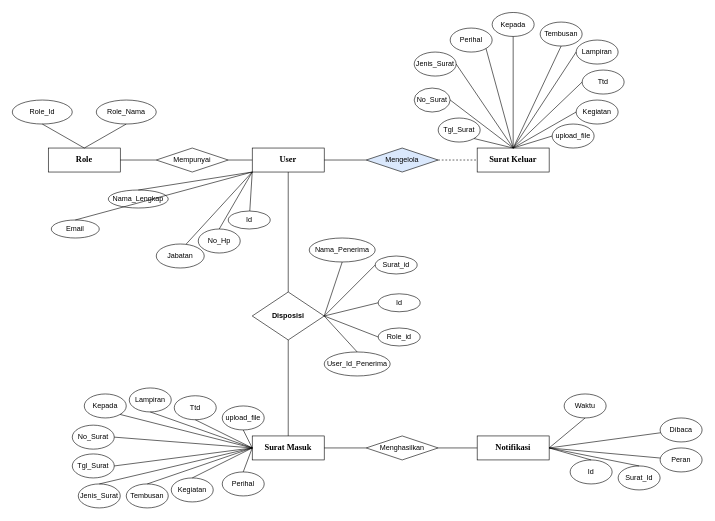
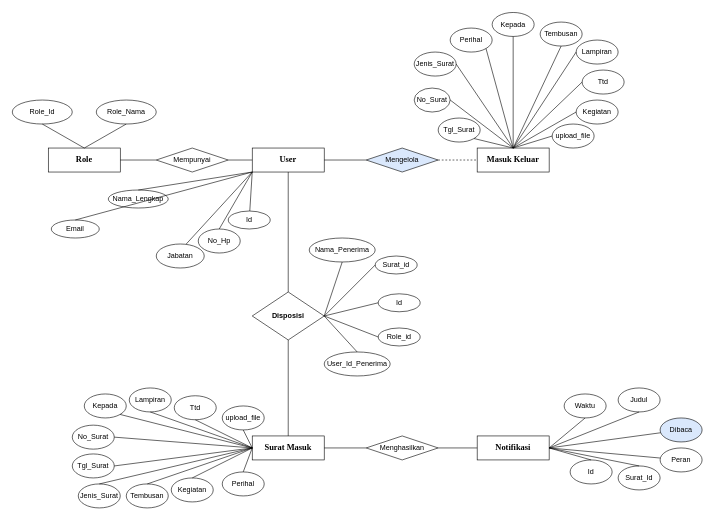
  <mxCell id="0" />
  <mxCell id="1" parent="0" />
  <mxCell id="2" value="&lt;b&gt;&lt;font style=&quot;font-size: 14px;&quot; face=&quot;Times New Roman&quot;&gt;Role&lt;/font&gt;&lt;/b&gt;" style="rounded=0;whiteSpace=wrap;html=1;" parent="1" vertex="1"><mxGeometry x="80" y="246" width="120" height="40" as="geometry" /></mxCell>
  <mxCell id="3" value="Role_Id" style="ellipse;whiteSpace=wrap;html=1;" parent="1" vertex="1"><mxGeometry x="20" y="166" width="100" height="40" as="geometry" /></mxCell>
  <mxCell id="4" value="Role_Nama" style="ellipse;whiteSpace=wrap;html=1;" parent="1" vertex="1"><mxGeometry x="160" y="166" width="100" height="40" as="geometry" /></mxCell>
  <mxCell id="5" value="" style="endArrow=none;html=1;rounded=0;exitX=0.5;exitY=0;exitDx=0;exitDy=0;entryX=0.5;entryY=1;entryDx=0;entryDy=0;" parent="1" source="2" target="3" edge="1"><mxGeometry width="50" height="50" relative="1" as="geometry"><mxPoint x="460" y="366" as="sourcePoint" /><mxPoint x="510" y="316" as="targetPoint" /></mxGeometry></mxCell>
  <mxCell id="6" value="" style="endArrow=none;html=1;rounded=0;exitX=0.5;exitY=0;exitDx=0;exitDy=0;entryX=0.5;entryY=1;entryDx=0;entryDy=0;" parent="1" source="2" edge="1"><mxGeometry width="50" height="50" relative="1" as="geometry"><mxPoint x="460" y="366" as="sourcePoint" /><mxPoint x="210" y="206" as="targetPoint" /></mxGeometry></mxCell>
  <mxCell id="7" value="Mempunyai" style="rhombus;whiteSpace=wrap;html=1;" parent="1" vertex="1"><mxGeometry x="260" y="246" width="120" height="40" as="geometry" /></mxCell>
  <mxCell id="8" value="&lt;font face=&quot;Times New Roman&quot;&gt;&lt;span style=&quot;font-size: 14px;&quot;&gt;&lt;b&gt;User&lt;/b&gt;&lt;/span&gt;&lt;/font&gt;" style="rounded=0;whiteSpace=wrap;html=1;" parent="1" vertex="1"><mxGeometry x="420" y="246" width="120" height="40" as="geometry" /></mxCell>
  <mxCell id="9" value="Nama_Lengkap" style="ellipse;whiteSpace=wrap;html=1;" parent="1" vertex="1"><mxGeometry x="180" y="316" width="100" height="30" as="geometry" /></mxCell>
  <mxCell id="10" value="Email" style="ellipse;whiteSpace=wrap;html=1;" parent="1" vertex="1"><mxGeometry x="85" y="366" width="80" height="30" as="geometry" /></mxCell>
  <mxCell id="11" value="Id" style="ellipse;whiteSpace=wrap;html=1;" parent="1" vertex="1"><mxGeometry x="380" y="351" width="70" height="30" as="geometry" /></mxCell>
  <mxCell id="12" value="No_Hp" style="ellipse;whiteSpace=wrap;html=1;" parent="1" vertex="1"><mxGeometry x="330" y="381" width="70" height="40" as="geometry" /></mxCell>
  <mxCell id="13" value="" style="endArrow=none;html=1;rounded=0;exitX=0.5;exitY=0;exitDx=0;exitDy=0;entryX=0;entryY=1;entryDx=0;entryDy=0;" parent="1" source="9" target="8" edge="1"><mxGeometry width="50" height="50" relative="1" as="geometry"><mxPoint x="420" y="516" as="sourcePoint" /><mxPoint x="470" y="466" as="targetPoint" /></mxGeometry></mxCell>
  <mxCell id="14" value="" style="endArrow=none;html=1;rounded=0;exitX=0.5;exitY=0;exitDx=0;exitDy=0;entryX=0;entryY=1;entryDx=0;entryDy=0;" parent="1" source="10" target="8" edge="1"><mxGeometry width="50" height="50" relative="1" as="geometry"><mxPoint x="420" y="516" as="sourcePoint" /><mxPoint x="470" y="466" as="targetPoint" /></mxGeometry></mxCell>
  <mxCell id="15" value="" style="endArrow=none;html=1;rounded=0;entryX=0;entryY=1;entryDx=0;entryDy=0;" parent="1" source="11" target="8" edge="1"><mxGeometry width="50" height="50" relative="1" as="geometry"><mxPoint x="580" y="376" as="sourcePoint" /><mxPoint x="470" y="466" as="targetPoint" /></mxGeometry></mxCell>
  <mxCell id="16" value="" style="endArrow=none;html=1;rounded=0;exitX=0.5;exitY=0;exitDx=0;exitDy=0;entryX=0;entryY=1;entryDx=0;entryDy=0;" parent="1" source="12" edge="1" target="8"><mxGeometry width="50" height="50" relative="1" as="geometry"><mxPoint x="420" y="516" as="sourcePoint" /><mxPoint x="480" y="286" as="targetPoint" /></mxGeometry></mxCell>
  <mxCell id="17" value="" style="endArrow=none;html=1;rounded=0;exitX=1;exitY=0.5;exitDx=0;exitDy=0;entryX=0;entryY=0.5;entryDx=0;entryDy=0;" parent="1" source="2" target="7" edge="1"><mxGeometry width="50" height="50" relative="1" as="geometry"><mxPoint x="400" y="486" as="sourcePoint" /><mxPoint x="240" y="266" as="targetPoint" /></mxGeometry></mxCell>
  <mxCell id="18" value="" style="endArrow=none;html=1;rounded=0;exitX=1;exitY=0.5;exitDx=0;exitDy=0;entryX=0;entryY=0.5;entryDx=0;entryDy=0;" parent="1" source="7" target="8" edge="1"><mxGeometry width="50" height="50" relative="1" as="geometry"><mxPoint x="420" y="486" as="sourcePoint" /><mxPoint x="470" y="436" as="targetPoint" /></mxGeometry></mxCell>
  <mxCell id="19" value="Mengelola" style="rhombus;whiteSpace=wrap;html=1;fillColor=#dae8fc;" parent="1" vertex="1"><mxGeometry x="610" y="246" width="120" height="40" as="geometry" /></mxCell>
  <mxCell id="20" value="" style="endArrow=none;html=1;rounded=0;exitX=1;exitY=0.5;exitDx=0;exitDy=0;" parent="1" source="8" edge="1"><mxGeometry width="50" height="50" relative="1" as="geometry"><mxPoint x="480" y="416" as="sourcePoint" /><mxPoint x="610" y="266" as="targetPoint" /></mxGeometry></mxCell>
- <mxCell id="21" value="&lt;font face=&quot;Times New Roman&quot;&gt;&lt;span style=&quot;font-size: 14px;&quot;&gt;&lt;b&gt;Surat Keluar&lt;/b&gt;&lt;/span&gt;&lt;/font&gt;" style="rounded=0;whiteSpace=wrap;html=1;" parent="1" vertex="1"><mxGeometry x="795" y="246" width="120" height="40" as="geometry" /></mxCell>
+ <mxCell id="21" value="&lt;font face=&quot;Times New Roman&quot;&gt;&lt;span style=&quot;font-size: 14px;&quot;&gt;&lt;b&gt;Masuk Keluar&lt;/b&gt;&lt;/span&gt;&lt;/font&gt;" style="rounded=0;whiteSpace=wrap;html=1;" parent="1" vertex="1"><mxGeometry x="795" y="246" width="120" height="40" as="geometry" /></mxCell>
  <mxCell id="22" value="" style="endArrow=none;html=1;rounded=0;exitX=1;exitY=0.5;exitDx=0;exitDy=0;entryX=0;entryY=0.5;entryDx=0;entryDy=0;dashed=1;" parent="1" source="19" target="21" edge="1"><mxGeometry width="50" height="50" relative="1" as="geometry"><mxPoint x="750" y="466" as="sourcePoint" /><mxPoint x="800" y="416" as="targetPoint" /></mxGeometry></mxCell>
  <mxCell id="23" value="Jabatan" style="ellipse;whiteSpace=wrap;html=1;" vertex="1" parent="1"><mxGeometry x="260" y="406" width="80" height="40" as="geometry" /></mxCell>
  <mxCell id="24" value="Tgl_Surat" style="ellipse;whiteSpace=wrap;html=1;" vertex="1" parent="1"><mxGeometry x="730" y="196" width="70" height="40" as="geometry" /></mxCell>
  <mxCell id="25" value="No_Surat" style="ellipse;whiteSpace=wrap;html=1;" vertex="1" parent="1"><mxGeometry x="690" y="146" width="60" height="40" as="geometry" /></mxCell>
  <mxCell id="26" value="Jenis_Surat" style="ellipse;whiteSpace=wrap;html=1;" vertex="1" parent="1"><mxGeometry x="690" y="86" width="70" height="40" as="geometry" /></mxCell>
  <mxCell id="27" value="Perihal" style="ellipse;whiteSpace=wrap;html=1;" vertex="1" parent="1"><mxGeometry x="750" width="70" height="40" as="geometry" y="46" /></mxCell>
  <mxCell id="28" value="Kepada" style="ellipse;whiteSpace=wrap;html=1;" vertex="1" parent="1"><mxGeometry x="820" y="20" width="70" height="40" as="geometry" /></mxCell>
  <mxCell id="29" value="Tembusan" style="ellipse;whiteSpace=wrap;html=1;" vertex="1" parent="1"><mxGeometry x="900" y="36" width="70" height="40" as="geometry" /></mxCell>
  <mxCell id="30" value="Lampiran" style="ellipse;whiteSpace=wrap;html=1;" vertex="1" parent="1"><mxGeometry x="960" y="66" width="70" height="40" as="geometry" /></mxCell>
  <mxCell id="31" value="Ttd" style="ellipse;whiteSpace=wrap;html=1;" vertex="1" parent="1"><mxGeometry x="970" y="116" width="70" height="40" as="geometry" /></mxCell>
  <mxCell id="32" value="upload_file" style="ellipse;whiteSpace=wrap;html=1;" vertex="1" parent="1"><mxGeometry x="920" y="206" width="70" height="40" as="geometry" /></mxCell>
  <mxCell id="33" value="Kegiatan" style="ellipse;whiteSpace=wrap;html=1;" vertex="1" parent="1"><mxGeometry x="960" y="166" width="70" height="40" as="geometry" /></mxCell>
  <mxCell id="34" value="" style="endArrow=none;html=1;rounded=0;exitX=0.5;exitY=0;exitDx=0;exitDy=0;entryX=1;entryY=1;entryDx=0;entryDy=0;" edge="1" parent="1" source="21" target="24"><mxGeometry width="50" height="50" relative="1" as="geometry"><mxPoint x="630" y="316" as="sourcePoint" /><mxPoint x="680" y="266" as="targetPoint" /></mxGeometry></mxCell>
  <mxCell id="35" value="" style="endArrow=none;html=1;rounded=0;exitX=0.5;exitY=0;exitDx=0;exitDy=0;entryX=1;entryY=0.5;entryDx=0;entryDy=0;" edge="1" parent="1" source="21" target="25"><mxGeometry width="50" height="50" relative="1" as="geometry"><mxPoint x="865" y="256" as="sourcePoint" /><mxPoint x="810" y="226" as="targetPoint" /></mxGeometry></mxCell>
  <mxCell id="36" value="" style="endArrow=none;html=1;rounded=0;exitX=0.5;exitY=0;exitDx=0;exitDy=0;entryX=1;entryY=0.5;entryDx=0;entryDy=0;" edge="1" parent="1" source="21" target="26"><mxGeometry width="50" height="50" relative="1" as="geometry"><mxPoint x="875" y="266" as="sourcePoint" /><mxPoint x="820" y="236" as="targetPoint" /></mxGeometry></mxCell>
  <mxCell id="37" value="" style="endArrow=none;html=1;rounded=0;entryX=1;entryY=1;entryDx=0;entryDy=0;exitX=0.5;exitY=0;exitDx=0;exitDy=0;" edge="1" parent="1" source="21" target="27"><mxGeometry width="50" height="50" relative="1" as="geometry"><mxPoint x="850" y="246" as="sourcePoint" /><mxPoint x="770" y="116" as="targetPoint" /></mxGeometry></mxCell>
  <mxCell id="38" value="" style="endArrow=none;html=1;rounded=0;entryX=0.5;entryY=1;entryDx=0;entryDy=0;exitX=0.5;exitY=0;exitDx=0;exitDy=0;" edge="1" parent="1" source="21" target="28"><mxGeometry width="50" height="50" relative="1" as="geometry"><mxPoint x="855" y="236" as="sourcePoint" /><mxPoint x="820" y="90" as="targetPoint" /></mxGeometry></mxCell>
  <mxCell id="39" value="" style="endArrow=none;html=1;rounded=0;entryX=0.5;entryY=1;entryDx=0;entryDy=0;exitX=0.5;exitY=0;exitDx=0;exitDy=0;" edge="1" parent="1" source="21" target="29"><mxGeometry width="50" height="50" relative="1" as="geometry"><mxPoint x="865" y="256" as="sourcePoint" /><mxPoint x="865" y="70" as="targetPoint" /></mxGeometry></mxCell>
  <mxCell id="40" value="" style="endArrow=none;html=1;rounded=0;entryX=0;entryY=0.5;entryDx=0;entryDy=0;exitX=0.5;exitY=0;exitDx=0;exitDy=0;" edge="1" parent="1" source="21" target="30"><mxGeometry width="50" height="50" relative="1" as="geometry"><mxPoint x="865" y="256" as="sourcePoint" /><mxPoint x="945" y="86" as="targetPoint" /></mxGeometry></mxCell>
  <mxCell id="41" value="" style="endArrow=none;html=1;rounded=0;entryX=0;entryY=0.5;entryDx=0;entryDy=0;exitX=0.5;exitY=0;exitDx=0;exitDy=0;" edge="1" parent="1" source="21" target="31"><mxGeometry width="50" height="50" relative="1" as="geometry"><mxPoint x="865" y="256" as="sourcePoint" /><mxPoint x="970" y="96" as="targetPoint" /></mxGeometry></mxCell>
  <mxCell id="42" value="" style="endArrow=none;html=1;rounded=0;entryX=0;entryY=0.5;entryDx=0;entryDy=0;exitX=0.5;exitY=0;exitDx=0;exitDy=0;" edge="1" parent="1" source="21" target="33"><mxGeometry width="50" height="50" relative="1" as="geometry"><mxPoint x="860" y="246" as="sourcePoint" /><mxPoint x="980" y="146" as="targetPoint" /></mxGeometry></mxCell>
  <mxCell id="43" value="" style="endArrow=none;html=1;rounded=0;entryX=0;entryY=0.5;entryDx=0;entryDy=0;exitX=0.5;exitY=0;exitDx=0;exitDy=0;" edge="1" parent="1" source="21" target="32"><mxGeometry width="50" height="50" relative="1" as="geometry"><mxPoint x="875" y="266" as="sourcePoint" /><mxPoint x="990" y="156" as="targetPoint" /></mxGeometry></mxCell>
  <mxCell id="44" value="" style="endArrow=none;html=1;rounded=0;" edge="1" parent="1"><mxGeometry width="50" height="50" relative="1" as="geometry"><mxPoint x="420" y="286" as="sourcePoint" /><mxPoint x="310" y="406" as="targetPoint" /></mxGeometry></mxCell>
  <mxCell id="45" value="" style="endArrow=none;html=1;rounded=0;entryX=0.5;entryY=1;entryDx=0;entryDy=0;" edge="1" parent="1" target="8"><mxGeometry width="50" height="50" relative="1" as="geometry"><mxPoint x="480" y="486" as="sourcePoint" /><mxPoint x="480" y="336" as="targetPoint" /></mxGeometry></mxCell>
  <mxCell id="46" value="&lt;b&gt;Disposisi&lt;/b&gt;" style="rhombus;whiteSpace=wrap;html=1;" vertex="1" parent="1"><mxGeometry x="420" y="486" width="120" height="80" as="geometry" /></mxCell>
  <mxCell id="47" value="&lt;font face=&quot;Times New Roman&quot;&gt;&lt;span style=&quot;font-size: 14px;&quot;&gt;&lt;b&gt;Surat Masuk&lt;/b&gt;&lt;/span&gt;&lt;/font&gt;" style="rounded=0;whiteSpace=wrap;html=1;" vertex="1" parent="1"><mxGeometry x="420" y="726" width="120" height="40" as="geometry" /></mxCell>
  <mxCell id="48" value="Tgl_Surat" style="ellipse;whiteSpace=wrap;html=1;" vertex="1" parent="1"><mxGeometry x="120" y="756" width="70" height="40" as="geometry" /></mxCell>
  <mxCell id="49" value="No_Surat" style="ellipse;whiteSpace=wrap;html=1;" vertex="1" parent="1"><mxGeometry x="120" y="708" width="70" height="40" as="geometry" /></mxCell>
  <mxCell id="50" value="Jenis_Surat" style="ellipse;whiteSpace=wrap;html=1;" vertex="1" parent="1"><mxGeometry x="130" y="806" width="70" height="40" as="geometry" /></mxCell>
  <mxCell id="51" value="Perihal" style="ellipse;whiteSpace=wrap;html=1;" vertex="1" parent="1"><mxGeometry x="370" y="786" width="70" height="40" as="geometry" /></mxCell>
  <mxCell id="52" value="Kepada" style="ellipse;whiteSpace=wrap;html=1;" vertex="1" parent="1"><mxGeometry x="140" y="656" width="70" height="40" as="geometry" /></mxCell>
  <mxCell id="53" value="Tembusan" style="ellipse;whiteSpace=wrap;html=1;" vertex="1" parent="1"><mxGeometry x="210" y="806" width="70" height="40" as="geometry" /></mxCell>
  <mxCell id="54" value="Lampiran" style="ellipse;whiteSpace=wrap;html=1;" vertex="1" parent="1"><mxGeometry x="215" y="646" width="70" height="40" as="geometry" /></mxCell>
  <mxCell id="55" value="upload_file" style="ellipse;whiteSpace=wrap;html=1;" vertex="1" parent="1"><mxGeometry x="370" y="676" width="70" height="40" as="geometry" /></mxCell>
  <mxCell id="56" value="Kegiatan" style="ellipse;whiteSpace=wrap;html=1;" vertex="1" parent="1"><mxGeometry x="285" y="796" width="70" height="40" as="geometry" /></mxCell>
  <mxCell id="57" value="Ttd" style="ellipse;whiteSpace=wrap;html=1;" vertex="1" parent="1"><mxGeometry x="290" y="659" width="70" height="40" as="geometry" /></mxCell>
  <mxCell id="58" value="" style="endArrow=none;html=1;rounded=0;exitX=0.5;exitY=1;exitDx=0;exitDy=0;entryX=0.5;entryY=0;entryDx=0;entryDy=0;" edge="1" parent="1" source="46" target="47"><mxGeometry width="50" height="50" relative="1" as="geometry"><mxPoint x="470" y="786" as="sourcePoint" /><mxPoint x="520" y="736" as="targetPoint" /></mxGeometry></mxCell>
  <mxCell id="59" value="" style="endArrow=none;html=1;rounded=0;exitX=0;exitY=0.5;exitDx=0;exitDy=0;entryX=0.5;entryY=1;entryDx=0;entryDy=0;" edge="1" parent="1" source="47" target="55"><mxGeometry width="50" height="50" relative="1" as="geometry"><mxPoint x="500" y="766" as="sourcePoint" /><mxPoint x="550" y="716" as="targetPoint" /></mxGeometry></mxCell>
  <mxCell id="60" value="" style="endArrow=none;html=1;rounded=0;exitX=0;exitY=0.5;exitDx=0;exitDy=0;entryX=0.5;entryY=0;entryDx=0;entryDy=0;" edge="1" parent="1" source="47" target="51"><mxGeometry width="50" height="50" relative="1" as="geometry"><mxPoint x="500" y="766" as="sourcePoint" /><mxPoint x="550" y="716" as="targetPoint" /></mxGeometry></mxCell>
  <mxCell id="61" value="" style="endArrow=none;html=1;rounded=0;exitX=0.5;exitY=1;exitDx=0;exitDy=0;entryX=0;entryY=0.5;entryDx=0;entryDy=0;" edge="1" parent="1" source="57" target="47"><mxGeometry width="50" height="50" relative="1" as="geometry"><mxPoint x="430" y="756" as="sourcePoint" /><mxPoint x="395" y="776" as="targetPoint" /></mxGeometry></mxCell>
  <mxCell id="62" value="" style="endArrow=none;html=1;rounded=0;entryX=0.5;entryY=0;entryDx=0;entryDy=0;" edge="1" parent="1" target="56"><mxGeometry width="50" height="50" relative="1" as="geometry"><mxPoint x="420" y="746" as="sourcePoint" /><mxPoint x="550" y="716" as="targetPoint" /></mxGeometry></mxCell>
  <mxCell id="63" value="" style="endArrow=none;html=1;rounded=0;entryX=0.5;entryY=1;entryDx=0;entryDy=0;" edge="1" parent="1" target="54"><mxGeometry width="50" height="50" relative="1" as="geometry"><mxPoint x="420" y="746" as="sourcePoint" /><mxPoint x="550" y="716" as="targetPoint" /></mxGeometry></mxCell>
  <mxCell id="64" value="" style="endArrow=none;html=1;rounded=0;entryX=0.5;entryY=0;entryDx=0;entryDy=0;" edge="1" parent="1" target="53"><mxGeometry width="50" height="50" relative="1" as="geometry"><mxPoint x="420" y="746" as="sourcePoint" /><mxPoint x="260" y="696" as="targetPoint" /></mxGeometry></mxCell>
  <mxCell id="65" value="" style="endArrow=none;html=1;rounded=0;entryX=0.5;entryY=0;entryDx=0;entryDy=0;" edge="1" parent="1" target="50"><mxGeometry width="50" height="50" relative="1" as="geometry"><mxPoint x="420" y="746" as="sourcePoint" /><mxPoint x="255" y="816" as="targetPoint" /></mxGeometry></mxCell>
  <mxCell id="66" value="" style="endArrow=none;html=1;rounded=0;entryX=1;entryY=1;entryDx=0;entryDy=0;" edge="1" parent="1" target="52"><mxGeometry width="50" height="50" relative="1" as="geometry"><mxPoint x="420" y="746" as="sourcePoint" /><mxPoint x="175" y="816" as="targetPoint" /></mxGeometry></mxCell>
  <mxCell id="67" value="" style="endArrow=none;html=1;rounded=0;entryX=1;entryY=0.5;entryDx=0;entryDy=0;" edge="1" parent="1" target="49"><mxGeometry width="50" height="50" relative="1" as="geometry"><mxPoint x="420" y="746" as="sourcePoint" /><mxPoint x="210" y="700" as="targetPoint" /></mxGeometry></mxCell>
  <mxCell id="68" value="" style="endArrow=none;html=1;rounded=0;entryX=1;entryY=0.5;entryDx=0;entryDy=0;" edge="1" parent="1" target="48"><mxGeometry width="50" height="50" relative="1" as="geometry"><mxPoint x="420" y="746" as="sourcePoint" /><mxPoint x="200" y="726" as="targetPoint" /></mxGeometry></mxCell>
  <mxCell id="69" value="Menghasilkan" style="rhombus;whiteSpace=wrap;html=1;" vertex="1" parent="1"><mxGeometry x="610" y="726" width="120" height="40" as="geometry" /></mxCell>
  <mxCell id="70" value="" style="endArrow=none;html=1;rounded=0;exitX=1;exitY=0.5;exitDx=0;exitDy=0;entryX=0;entryY=0.5;entryDx=0;entryDy=0;" edge="1" parent="1" source="47" target="69"><mxGeometry width="50" height="50" relative="1" as="geometry"><mxPoint x="600" y="466" as="sourcePoint" /><mxPoint x="650" y="416" as="targetPoint" /></mxGeometry></mxCell>
  <mxCell id="71" value="&lt;font face=&quot;Times New Roman&quot;&gt;&lt;span style=&quot;font-size: 14px;&quot;&gt;&lt;b&gt;Notifikasi&lt;/b&gt;&lt;/span&gt;&lt;/font&gt;" style="rounded=0;whiteSpace=wrap;html=1;" vertex="1" parent="1"><mxGeometry x="795" y="726" width="120" height="40" as="geometry" /></mxCell>
  <mxCell id="72" value="" style="endArrow=none;html=1;rounded=0;exitX=1;exitY=0.5;exitDx=0;exitDy=0;entryX=0;entryY=0.5;entryDx=0;entryDy=0;" edge="1" parent="1" source="69" target="71"><mxGeometry width="50" height="50" relative="1" as="geometry"><mxPoint x="550" y="756" as="sourcePoint" /><mxPoint x="620" y="756" as="targetPoint" /></mxGeometry></mxCell>
  <mxCell id="73" value="Id" style="ellipse;whiteSpace=wrap;html=1;" vertex="1" parent="1"><mxGeometry x="950" y="766" width="70" height="40" as="geometry" /></mxCell>
+ <mxCell id="74" value="Judul" style="ellipse;whiteSpace=wrap;html=1;" vertex="1" parent="1"><mxGeometry x="1030" y="646" width="70" height="40" as="geometry" /></mxCell>
  <mxCell id="75" value="Surat_Id" style="ellipse;whiteSpace=wrap;html=1;" vertex="1" parent="1"><mxGeometry x="1030" y="776" width="70" height="40" as="geometry" /></mxCell>
- <mxCell id="76" value="Dibaca" style="ellipse;whiteSpace=wrap;html=1;" vertex="1" parent="1"><mxGeometry x="1100" y="696" width="70" height="40" as="geometry" /></mxCell>
+ <mxCell id="76" value="Dibaca" style="ellipse;whiteSpace=wrap;html=1;fillColor=#dae8fc;" vertex="1" parent="1"><mxGeometry x="1100" y="696" width="70" height="40" as="geometry" /></mxCell>
  <mxCell id="77" value="Peran" style="ellipse;whiteSpace=wrap;html=1;" vertex="1" parent="1"><mxGeometry x="1100" y="746" width="70" height="40" as="geometry" /></mxCell>
  <mxCell id="78" value="Waktu" style="ellipse;whiteSpace=wrap;html=1;" vertex="1" parent="1"><mxGeometry x="940" y="656" width="70" height="40" as="geometry" /></mxCell>
  <mxCell id="79" value="" style="endArrow=none;html=1;rounded=0;exitX=0.5;exitY=1;exitDx=0;exitDy=0;entryX=1;entryY=0.5;entryDx=0;entryDy=0;" edge="1" parent="1" source="78" target="71"><mxGeometry width="50" height="50" relative="1" as="geometry"><mxPoint x="480" y="816" as="sourcePoint" /><mxPoint x="530" y="766" as="targetPoint" /></mxGeometry></mxCell>
  <mxCell id="80" value="" style="endArrow=none;html=1;rounded=0;exitX=0.5;exitY=0;exitDx=0;exitDy=0;entryX=1;entryY=0.5;entryDx=0;entryDy=0;" edge="1" parent="1" source="73" target="71"><mxGeometry width="50" height="50" relative="1" as="geometry"><mxPoint x="985" y="706" as="sourcePoint" /><mxPoint x="920" y="746" as="targetPoint" /></mxGeometry></mxCell>
+ <mxCell id="81" value="" style="endArrow=none;html=1;rounded=0;exitX=0.5;exitY=1;exitDx=0;exitDy=0;entryX=1;entryY=0.5;entryDx=0;entryDy=0;" edge="1" parent="1" source="74" target="71"><mxGeometry width="50" height="50" relative="1" as="geometry"><mxPoint x="480" y="816" as="sourcePoint" /><mxPoint x="530" y="766" as="targetPoint" /></mxGeometry></mxCell>
  <mxCell id="82" value="" style="endArrow=none;html=1;rounded=0;exitX=1;exitY=0.5;exitDx=0;exitDy=0;entryX=0.5;entryY=0;entryDx=0;entryDy=0;" edge="1" parent="1" source="71" target="75"><mxGeometry width="50" height="50" relative="1" as="geometry"><mxPoint x="480" y="816" as="sourcePoint" /><mxPoint x="530" y="766" as="targetPoint" /></mxGeometry></mxCell>
  <mxCell id="83" value="" style="endArrow=none;html=1;rounded=0;exitX=1;exitY=0.5;exitDx=0;exitDy=0;" edge="1" parent="1" source="71" target="77"><mxGeometry width="50" height="50" relative="1" as="geometry"><mxPoint x="480" y="816" as="sourcePoint" /><mxPoint x="530" y="766" as="targetPoint" /></mxGeometry></mxCell>
  <mxCell id="84" value="" style="endArrow=none;html=1;rounded=0;entryX=1;entryY=0.5;entryDx=0;entryDy=0;" edge="1" parent="1" source="76" target="71"><mxGeometry width="50" height="50" relative="1" as="geometry"><mxPoint x="480" y="816" as="sourcePoint" /><mxPoint x="530" y="766" as="targetPoint" /></mxGeometry></mxCell>
  <mxCell id="85" value="Nama_Penerima" style="ellipse;whiteSpace=wrap;html=1;" vertex="1" parent="1"><mxGeometry x="515" y="396" width="110" height="40" as="geometry" /></mxCell>
  <mxCell id="86" value="User_Id_Penerima" style="ellipse;whiteSpace=wrap;html=1;" vertex="1" parent="1"><mxGeometry x="540" y="586" width="110" height="40" as="geometry" /></mxCell>
  <mxCell id="87" value="Id" style="ellipse;whiteSpace=wrap;html=1;" vertex="1" parent="1"><mxGeometry x="630" y="489" width="70" height="30" as="geometry" /></mxCell>
  <mxCell id="88" value="Surat_id" style="ellipse;whiteSpace=wrap;html=1;" vertex="1" parent="1"><mxGeometry x="625" y="426" width="70" height="30" as="geometry" /></mxCell>
  <mxCell id="89" value="Role_id" style="ellipse;whiteSpace=wrap;html=1;" vertex="1" parent="1"><mxGeometry x="630" y="546" width="70" height="30" as="geometry" /></mxCell>
  <mxCell id="90" value="" style="endArrow=none;html=1;rounded=0;exitX=1;exitY=0.5;exitDx=0;exitDy=0;entryX=0.5;entryY=1;entryDx=0;entryDy=0;" edge="1" parent="1" source="46" target="85"><mxGeometry width="50" height="50" relative="1" as="geometry"><mxPoint x="630" y="596" as="sourcePoint" /><mxPoint x="680" y="546" as="targetPoint" /></mxGeometry></mxCell>
  <mxCell id="91" value="" style="endArrow=none;html=1;rounded=0;entryX=0.5;entryY=0;entryDx=0;entryDy=0;" edge="1" parent="1" target="86"><mxGeometry width="50" height="50" relative="1" as="geometry"><mxPoint x="540" y="526" as="sourcePoint" /><mxPoint x="580" y="446" as="targetPoint" /></mxGeometry></mxCell>
  <mxCell id="92" value="" style="endArrow=none;html=1;rounded=0;entryX=0;entryY=0.5;entryDx=0;entryDy=0;" edge="1" parent="1" target="88"><mxGeometry width="50" height="50" relative="1" as="geometry"><mxPoint x="540" y="526" as="sourcePoint" /><mxPoint x="690" y="546" as="targetPoint" /></mxGeometry></mxCell>
  <mxCell id="93" value="" style="endArrow=none;html=1;rounded=0;entryX=0;entryY=0.5;entryDx=0;entryDy=0;exitX=1;exitY=0.5;exitDx=0;exitDy=0;" edge="1" parent="1" source="46" target="87"><mxGeometry width="50" height="50" relative="1" as="geometry"><mxPoint x="550" y="536" as="sourcePoint" /><mxPoint x="635" y="451" as="targetPoint" /></mxGeometry></mxCell>
  <mxCell id="94" value="" style="endArrow=none;html=1;rounded=0;entryX=0;entryY=0.5;entryDx=0;entryDy=0;" edge="1" parent="1" target="89"><mxGeometry width="50" height="50" relative="1" as="geometry"><mxPoint x="540" y="526" as="sourcePoint" /><mxPoint x="640" y="514" as="targetPoint" /></mxGeometry></mxCell>
